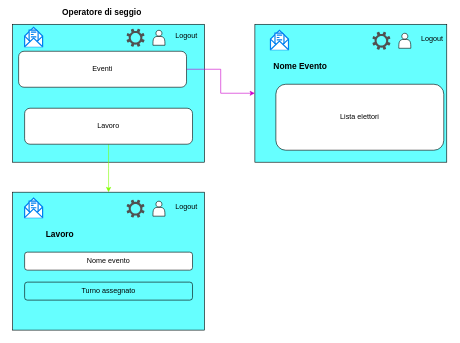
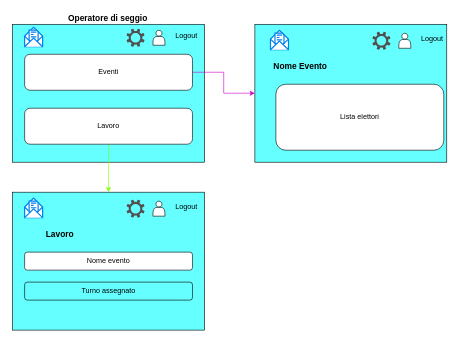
  <mxCell id="0" />
  <mxCell id="1" parent="0" />
  <mxCell id="2" value="" style="rounded=0;whiteSpace=wrap;html=1;fillColor=#66FFFF;" vertex="1" parent="1"><mxGeometry x="424" y="40" width="320" height="230" as="geometry" /></mxCell>
  <mxCell id="3" value="" style="rounded=0;whiteSpace=wrap;html=1;fillColor=#66FFFF;" parent="1" vertex="1"><mxGeometry x="20" y="40" width="320" height="230" as="geometry" /></mxCell>
  <mxCell id="4" value="Logout" style="text;html=1;strokeColor=none;fillColor=none;align=center;verticalAlign=middle;whiteSpace=wrap;rounded=0;" parent="1" vertex="1"><mxGeometry x="290" y="50" width="40" height="20" as="geometry" /></mxCell>
  <mxCell id="5" value="" style="edgeStyle=orthogonalEdgeStyle;rounded=0;orthogonalLoop=1;jettySize=auto;html=1;entryX=0;entryY=0.5;entryDx=0;entryDy=0;strokeColor=#CC00CC;" edge="1" parent="1" source="6" target="2"><mxGeometry relative="1" as="geometry"><mxPoint x="400" y="120" as="targetPoint" /></mxGeometry></mxCell>
- <mxCell id="6" value="Eventi" style="rounded=1;whiteSpace=wrap;html=1;" parent="1" vertex="1"><mxGeometry x="30" y="85" width="280" height="60" as="geometry" /></mxCell>
+ <mxCell id="6" value="Eventi" style="rounded=1;whiteSpace=wrap;html=1;" parent="1" vertex="1"><mxGeometry x="40" y="90" width="280" height="60" as="geometry" /></mxCell>
  <mxCell id="7" value="" style="shape=actor;whiteSpace=wrap;html=1;" parent="1" vertex="1"><mxGeometry x="254" y="50" width="20" height="25" as="geometry" /></mxCell>
  <mxCell id="8" value="" style="pointerEvents=1;shadow=0;dashed=0;html=1;strokeColor=none;labelPosition=center;verticalLabelPosition=bottom;verticalAlign=top;align=center;fillColor=#505050;shape=mxgraph.mscae.enterprise.settings" parent="1" vertex="1"><mxGeometry x="210" y="47.5" width="30" height="30" as="geometry" /></mxCell>
- <mxCell id="9" value="&lt;font style=&quot;font-size: 14px&quot;&gt;&lt;b&gt;Operatore di seggio&lt;/b&gt;&lt;/font&gt;" style="text;html=1;strokeColor=none;fillColor=none;align=center;verticalAlign=middle;whiteSpace=wrap;rounded=0;" parent="1" vertex="1"><mxGeometry x="94" y="10" width="150" height="20" as="geometry" /></mxCell>
+ <mxCell id="9" value="&lt;font style=&quot;font-size: 14px&quot;&gt;&lt;b&gt;Operatore di seggio&lt;/b&gt;&lt;/font&gt;" style="text;html=1;strokeColor=none;fillColor=none;align=center;verticalAlign=middle;whiteSpace=wrap;rounded=0;" parent="1" vertex="1"><mxGeometry x="104" y="20" width="150" height="20" as="geometry" /></mxCell>
  <mxCell id="10" value="" style="edgeStyle=orthogonalEdgeStyle;rounded=0;orthogonalLoop=1;jettySize=auto;html=1;strokeColor=#80FF00;" edge="1" parent="1" source="11"><mxGeometry relative="1" as="geometry"><mxPoint x="180" y="320" as="targetPoint" /></mxGeometry></mxCell>
  <mxCell id="11" value="Lavoro" style="rounded=1;whiteSpace=wrap;html=1;" parent="1" vertex="1"><mxGeometry x="40" y="180" width="280" height="60" as="geometry" /></mxCell>
  <mxCell id="12" value="" style="html=1;verticalLabelPosition=bottom;align=center;labelBackgroundColor=#ffffff;verticalAlign=top;strokeWidth=2;strokeColor=#0080F0;shadow=0;dashed=0;shape=mxgraph.ios7.icons.envelope_(message);fillColor=#FFFFFF;" vertex="1" parent="1"><mxGeometry x="40" y="45" width="30" height="32.5" as="geometry" /></mxCell>
  <mxCell id="13" value="" style="rounded=0;whiteSpace=wrap;html=1;fillColor=#66FFFF;" vertex="1" parent="1"><mxGeometry x="20" y="320" width="320" height="230" as="geometry" /></mxCell>
  <mxCell id="14" value="Logout" style="text;html=1;strokeColor=none;fillColor=none;align=center;verticalAlign=middle;whiteSpace=wrap;rounded=0;" vertex="1" parent="1"><mxGeometry x="700" y="55" width="40" height="20" as="geometry" /></mxCell>
  <mxCell id="15" value="" style="shape=actor;whiteSpace=wrap;html=1;" vertex="1" parent="1"><mxGeometry x="664" y="55" width="20" height="25" as="geometry" /></mxCell>
  <mxCell id="16" value="" style="pointerEvents=1;shadow=0;dashed=0;html=1;strokeColor=none;labelPosition=center;verticalLabelPosition=bottom;verticalAlign=top;align=center;fillColor=#505050;shape=mxgraph.mscae.enterprise.settings" vertex="1" parent="1"><mxGeometry x="620" y="52.5" width="30" height="30" as="geometry" /></mxCell>
  <mxCell id="17" value="" style="html=1;verticalLabelPosition=bottom;align=center;labelBackgroundColor=#ffffff;verticalAlign=top;strokeWidth=2;strokeColor=#0080F0;shadow=0;dashed=0;shape=mxgraph.ios7.icons.envelope_(message);fillColor=#FFFFFF;" vertex="1" parent="1"><mxGeometry x="450" y="50" width="30" height="32.5" as="geometry" /></mxCell>
  <mxCell id="18" value="Logout" style="text;html=1;strokeColor=none;fillColor=none;align=center;verticalAlign=middle;whiteSpace=wrap;rounded=0;" vertex="1" parent="1"><mxGeometry x="290" y="335" width="40" height="20" as="geometry" /></mxCell>
  <mxCell id="19" value="" style="shape=actor;whiteSpace=wrap;html=1;" vertex="1" parent="1"><mxGeometry x="254" y="335" width="20" height="25" as="geometry" /></mxCell>
  <mxCell id="20" value="" style="pointerEvents=1;shadow=0;dashed=0;html=1;strokeColor=none;labelPosition=center;verticalLabelPosition=bottom;verticalAlign=top;align=center;fillColor=#505050;shape=mxgraph.mscae.enterprise.settings" vertex="1" parent="1"><mxGeometry x="210" y="332.5" width="30" height="30" as="geometry" /></mxCell>
  <mxCell id="21" value="" style="html=1;verticalLabelPosition=bottom;align=center;labelBackgroundColor=#ffffff;verticalAlign=top;strokeWidth=2;strokeColor=#0080F0;shadow=0;dashed=0;shape=mxgraph.ios7.icons.envelope_(message);fillColor=#FFFFFF;" vertex="1" parent="1"><mxGeometry x="40" y="330" width="30" height="32.5" as="geometry" /></mxCell>
  <mxCell id="22" value="Lista elettori" style="rounded=1;whiteSpace=wrap;html=1;" vertex="1" parent="1"><mxGeometry x="459" y="140" width="280" height="110" as="geometry" /></mxCell>
  <mxCell id="23" value="&lt;font style=&quot;font-size: 14px&quot;&gt;&lt;b&gt;Nome Evento&lt;/b&gt;&lt;/font&gt;" style="text;html=1;strokeColor=none;fillColor=none;align=center;verticalAlign=middle;whiteSpace=wrap;rounded=0;" vertex="1" parent="1"><mxGeometry x="440" y="100" width="120" height="20" as="geometry" /></mxCell>
  <mxCell id="24" value="Turno assegnato" style="rounded=1;whiteSpace=wrap;html=1;fillColor=#66ffff;" vertex="1" parent="1"><mxGeometry x="40" y="470" width="280" height="30" as="geometry" /></mxCell>
  <mxCell id="25" value="Nome evento" style="rounded=1;whiteSpace=wrap;html=1;" vertex="1" parent="1"><mxGeometry x="40" y="420" width="280" height="30" as="geometry" /></mxCell>
  <mxCell id="26" value="&lt;font style=&quot;font-size: 14px&quot;&gt;&lt;b&gt;Lavoro&lt;/b&gt;&lt;/font&gt;" style="text;html=1;strokeColor=none;fillColor=none;align=center;verticalAlign=middle;whiteSpace=wrap;rounded=0;" vertex="1" parent="1"><mxGeometry x="39" y="380" width="120" height="20" as="geometry" /></mxCell>
